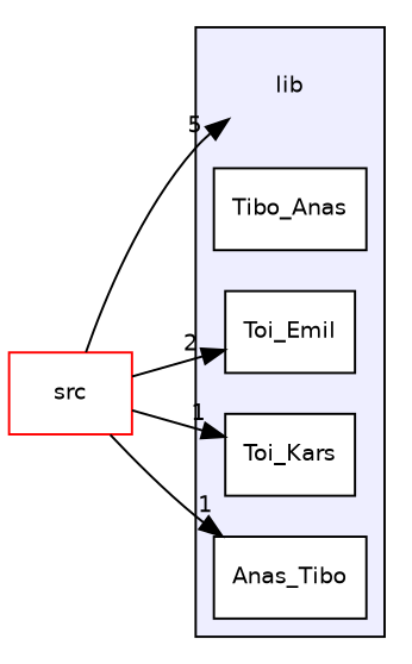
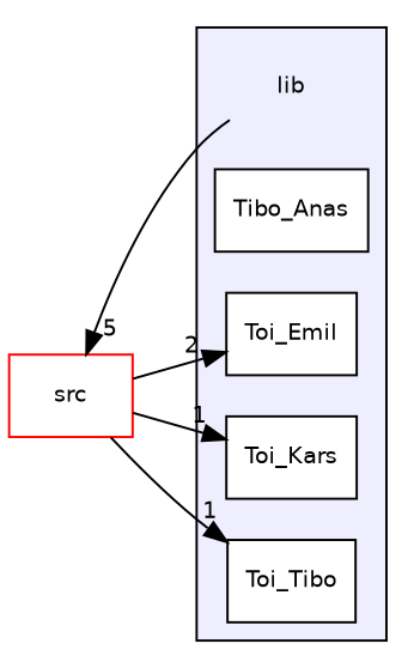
  digraph {
    compound=true
    rankdir=LR
    node [fontname=Helvetica fontsize=10 shape=box color=black fillcolor=white style=filled]
    edge [headlabel=1 labeldistance=1.5 labelfontname=Helvetica labelfontsize=10]
    n1 [label=lib shape=plaintext color="" fillcolor="" style=""]
    n2 [label=Tibo_Anas]
    n3 [label=Toi_Emil]
    n4 [label=Toi_Kars]
-   n5 [label=Anas_Tibo]
+   n5 [label=Toi_Tibo]
    n6 [color=red label=src]
    subgraph cluster_1 {
      bgcolor="#eeeeff"
      pencolor=black
      n1
      n2
      n3
      n4
      n5
    }
-   n6 -> n1 [headlabel=5]
+   n1 -> n6 [headlabel=5]
    n6 -> n3 [headlabel=2]
    n6 -> n4
    n6 -> n5
  }
